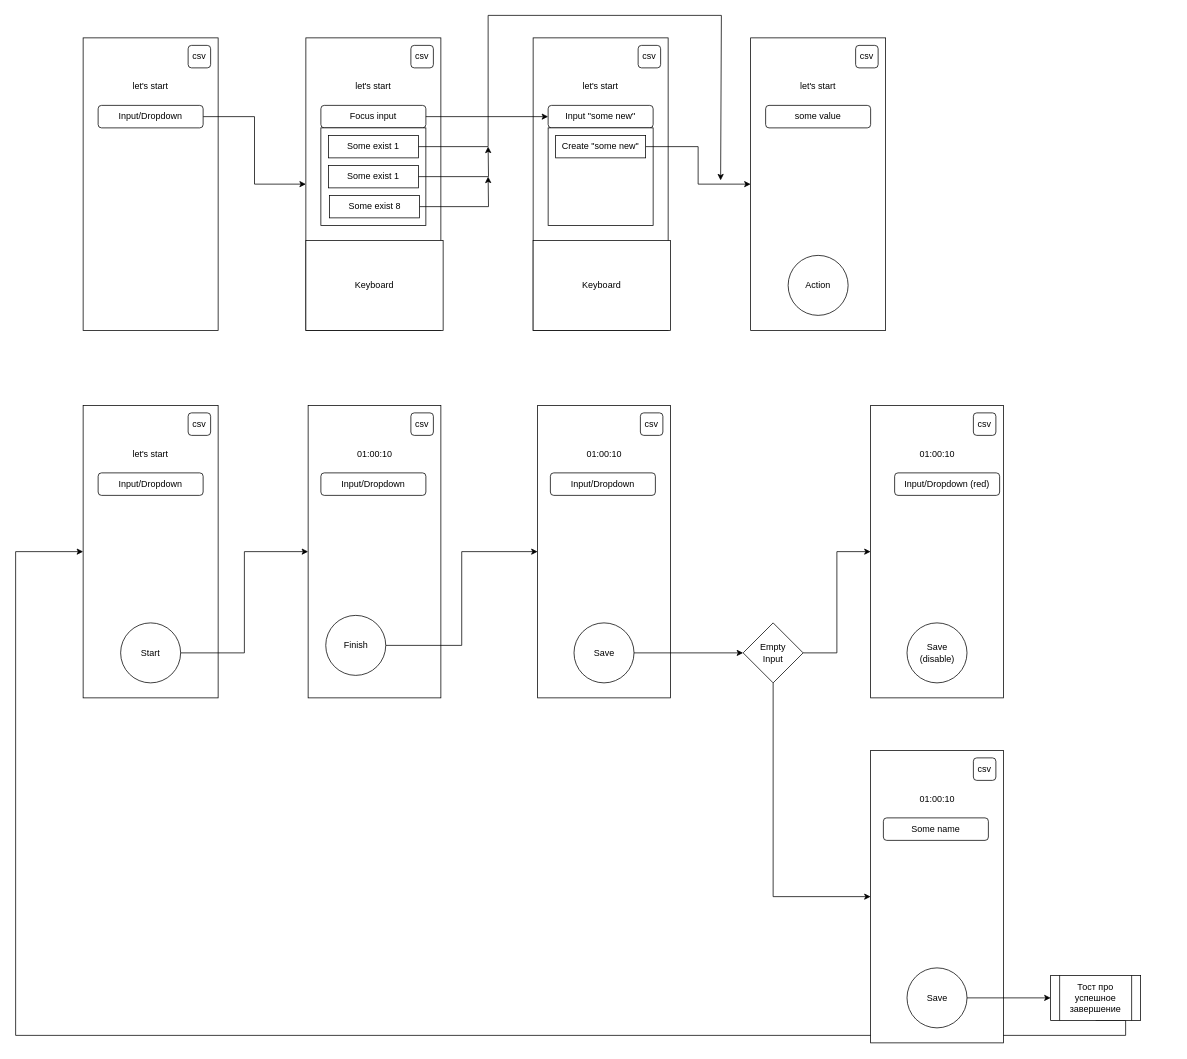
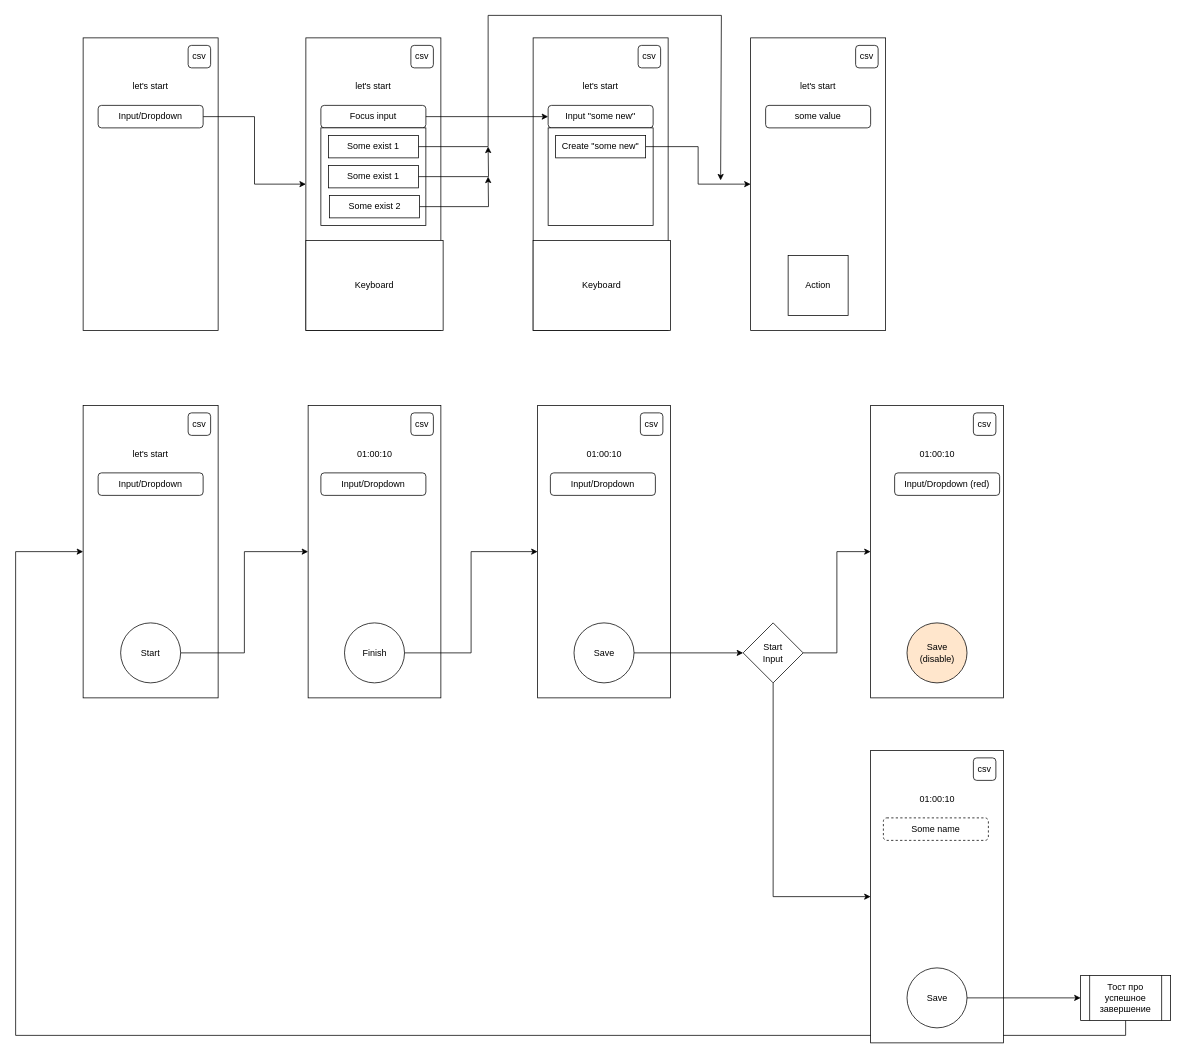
  <mxCell id="0" />
  <mxCell id="1" parent="0" />
  <mxCell id="2" value="" style="rounded=0;whiteSpace=wrap;html=1;" parent="1" vertex="1"><mxGeometry x="110" y="540" width="180" height="390" as="geometry" /></mxCell>
  <mxCell id="3" style="edgeStyle=orthogonalEdgeStyle;rounded=0;orthogonalLoop=1;jettySize=auto;html=1;exitX=1;exitY=0.5;exitDx=0;exitDy=0;entryX=0;entryY=0.5;entryDx=0;entryDy=0;" edge="1" parent="1" source="4" target="5"><mxGeometry relative="1" as="geometry" /></mxCell>
  <mxCell id="4" value="Start" style="ellipse;whiteSpace=wrap;html=1;aspect=fixed;" parent="1" vertex="1"><mxGeometry x="160" y="830" width="80" height="80" as="geometry" /></mxCell>
  <mxCell id="5" value="" style="rounded=0;whiteSpace=wrap;html=1;" parent="1" vertex="1"><mxGeometry x="410" y="540" width="177" height="390" as="geometry" /></mxCell>
  <mxCell id="6" value="01:00:10" style="text;html=1;align=center;verticalAlign=middle;whiteSpace=wrap;rounded=0;" parent="1" vertex="1"><mxGeometry x="468.5" y="590" width="60" height="30" as="geometry" /></mxCell>
  <mxCell id="7" value="let's start" style="text;html=1;align=center;verticalAlign=middle;whiteSpace=wrap;rounded=0;" parent="1" vertex="1"><mxGeometry x="170" y="590" width="60" height="30" as="geometry" /></mxCell>
  <mxCell id="8" value="csv" style="rounded=1;whiteSpace=wrap;html=1;" parent="1" vertex="1"><mxGeometry x="250" y="550" width="30" height="30" as="geometry" /></mxCell>
  <mxCell id="9" value="csv" style="rounded=1;whiteSpace=wrap;html=1;" parent="1" vertex="1"><mxGeometry x="547" y="550" width="30" height="30" as="geometry" /></mxCell>
  <mxCell id="10" style="edgeStyle=orthogonalEdgeStyle;rounded=0;orthogonalLoop=1;jettySize=auto;html=1;exitX=0.5;exitY=1;exitDx=0;exitDy=0;entryX=0;entryY=0.5;entryDx=0;entryDy=0;" edge="1" parent="1" source="11" target="2"><mxGeometry relative="1" as="geometry"><Array as="points"><mxPoint x="1500" y="1380" /><mxPoint x="20" y="1380" /><mxPoint x="20" y="735" /></Array></mxGeometry></mxCell>
- <mxCell id="11" value="Тост про успешное завершение" style="shape=process;whiteSpace=wrap;html=1;backgroundOutline=1;" parent="1" vertex="1"><mxGeometry x="1400" y="1300" width="120" height="60" as="geometry" /></mxCell>
+ <mxCell id="11" value="Тост про успешное завершение" style="shape=process;whiteSpace=wrap;html=1;backgroundOutline=1;" parent="1" vertex="1"><mxGeometry x="1440" y="1300" width="120" height="60" as="geometry" /></mxCell>
  <mxCell id="12" style="edgeStyle=orthogonalEdgeStyle;rounded=0;orthogonalLoop=1;jettySize=auto;html=1;exitX=1;exitY=0.5;exitDx=0;exitDy=0;entryX=0;entryY=0.5;entryDx=0;entryDy=0;" edge="1" parent="1" source="13" target="38"><mxGeometry relative="1" as="geometry" /></mxCell>
- <mxCell id="13" value="Finish" style="ellipse;whiteSpace=wrap;html=1;aspect=fixed;" vertex="1" parent="1"><mxGeometry x="433.5" y="820" width="80" height="80" as="geometry" /></mxCell>
+ <mxCell id="13" value="Finish" style="ellipse;whiteSpace=wrap;html=1;aspect=fixed;" vertex="1" parent="1"><mxGeometry x="458.5" y="830" width="80" height="80" as="geometry" /></mxCell>
  <mxCell id="14" value="Input/Dropdown" style="rounded=1;whiteSpace=wrap;html=1;" vertex="1" parent="1"><mxGeometry x="130" y="630" width="140" height="30" as="geometry" /></mxCell>
  <mxCell id="15" value="" style="rounded=0;whiteSpace=wrap;html=1;" vertex="1" parent="1"><mxGeometry x="407" y="50" width="180" height="390" as="geometry" /></mxCell>
  <mxCell id="16" value="Start" style="ellipse;whiteSpace=wrap;html=1;aspect=fixed;" vertex="1" parent="1"><mxGeometry x="457" y="340" width="80" height="80" as="geometry" /></mxCell>
  <mxCell id="17" value="let's start" style="text;html=1;align=center;verticalAlign=middle;whiteSpace=wrap;rounded=0;" vertex="1" parent="1"><mxGeometry x="467" y="100" width="60" height="30" as="geometry" /></mxCell>
  <mxCell id="18" value="csv" style="rounded=1;whiteSpace=wrap;html=1;" vertex="1" parent="1"><mxGeometry x="547" y="60" width="30" height="30" as="geometry" /></mxCell>
  <mxCell id="19" value="Focus input" style="rounded=1;whiteSpace=wrap;html=1;" vertex="1" parent="1"><mxGeometry x="427" y="140" width="140" height="30" as="geometry" /></mxCell>
  <mxCell id="20" value="" style="rounded=0;whiteSpace=wrap;html=1;" vertex="1" parent="1"><mxGeometry x="427" y="170" width="140" height="130" as="geometry" /></mxCell>
  <mxCell id="21" style="edgeStyle=orthogonalEdgeStyle;rounded=0;orthogonalLoop=1;jettySize=auto;html=1;exitX=1;exitY=0.5;exitDx=0;exitDy=0;" edge="1" parent="1" source="22"><mxGeometry relative="1" as="geometry"><mxPoint x="960" y="240" as="targetPoint" /><Array as="points"><mxPoint x="650" y="195" /><mxPoint x="650" y="20" /><mxPoint x="961" y="20" /><mxPoint x="961" y="240" /></Array></mxGeometry></mxCell>
  <mxCell id="22" value="Some exist 1" style="rounded=0;whiteSpace=wrap;html=1;" vertex="1" parent="1"><mxGeometry x="437" y="180" width="120" height="30" as="geometry" /></mxCell>
  <mxCell id="23" style="edgeStyle=orthogonalEdgeStyle;rounded=0;orthogonalLoop=1;jettySize=auto;html=1;exitX=1;exitY=0.5;exitDx=0;exitDy=0;" edge="1" parent="1" source="24"><mxGeometry relative="1" as="geometry"><mxPoint x="650" y="235" as="targetPoint" /></mxGeometry></mxCell>
- <mxCell id="24" value="Some exist 8" style="rounded=0;whiteSpace=wrap;html=1;" vertex="1" parent="1"><mxGeometry x="438.5" y="260" width="120" height="30" as="geometry" /></mxCell>
+ <mxCell id="24" value="Some exist 2" style="rounded=0;whiteSpace=wrap;html=1;" vertex="1" parent="1"><mxGeometry x="438.5" y="260" width="120" height="30" as="geometry" /></mxCell>
  <mxCell id="25" style="edgeStyle=orthogonalEdgeStyle;rounded=0;orthogonalLoop=1;jettySize=auto;html=1;exitX=1;exitY=0.5;exitDx=0;exitDy=0;" edge="1" parent="1" source="26"><mxGeometry relative="1" as="geometry"><mxPoint x="650" y="195" as="targetPoint" /></mxGeometry></mxCell>
  <mxCell id="26" value="Some exist 1" style="rounded=0;whiteSpace=wrap;html=1;" vertex="1" parent="1"><mxGeometry x="437" y="220" width="120" height="30" as="geometry" /></mxCell>
  <mxCell id="27" value="Keyboard" style="rounded=0;whiteSpace=wrap;html=1;" vertex="1" parent="1"><mxGeometry x="407" y="320" width="183" height="120" as="geometry" /></mxCell>
  <mxCell id="28" value="" style="rounded=0;whiteSpace=wrap;html=1;" vertex="1" parent="1"><mxGeometry x="710" y="50" width="180" height="390" as="geometry" /></mxCell>
  <mxCell id="29" value="Start" style="ellipse;whiteSpace=wrap;html=1;aspect=fixed;" vertex="1" parent="1"><mxGeometry x="760" y="340" width="80" height="80" as="geometry" /></mxCell>
  <mxCell id="30" value="let's start" style="text;html=1;align=center;verticalAlign=middle;whiteSpace=wrap;rounded=0;" vertex="1" parent="1"><mxGeometry x="770" y="100" width="60" height="30" as="geometry" /></mxCell>
  <mxCell id="31" value="csv" style="rounded=1;whiteSpace=wrap;html=1;" vertex="1" parent="1"><mxGeometry x="850" y="60" width="30" height="30" as="geometry" /></mxCell>
  <mxCell id="32" value="Input &quot;some new&quot;" style="rounded=1;whiteSpace=wrap;html=1;" vertex="1" parent="1"><mxGeometry x="730" y="140" width="140" height="30" as="geometry" /></mxCell>
  <mxCell id="33" value="" style="rounded=0;whiteSpace=wrap;html=1;" vertex="1" parent="1"><mxGeometry x="730" y="170" width="140" height="130" as="geometry" /></mxCell>
  <mxCell id="34" style="edgeStyle=orthogonalEdgeStyle;rounded=0;orthogonalLoop=1;jettySize=auto;html=1;exitX=1;exitY=0.5;exitDx=0;exitDy=0;entryX=0;entryY=0.5;entryDx=0;entryDy=0;" edge="1" parent="1" source="35" target="64"><mxGeometry relative="1" as="geometry" /></mxCell>
  <mxCell id="35" value="Create &quot;some new&quot;" style="rounded=0;whiteSpace=wrap;html=1;" vertex="1" parent="1"><mxGeometry x="740" y="180" width="120" height="30" as="geometry" /></mxCell>
  <mxCell id="36" value="Keyboard" style="rounded=0;whiteSpace=wrap;html=1;" vertex="1" parent="1"><mxGeometry x="710" y="320" width="183" height="120" as="geometry" /></mxCell>
  <mxCell id="37" value="Input/Dropdown" style="rounded=1;whiteSpace=wrap;html=1;" vertex="1" parent="1"><mxGeometry x="427" y="630" width="140" height="30" as="geometry" /></mxCell>
  <mxCell id="38" value="" style="rounded=0;whiteSpace=wrap;html=1;" vertex="1" parent="1"><mxGeometry x="716" y="540" width="177" height="390" as="geometry" /></mxCell>
  <mxCell id="39" value="01:00:10" style="text;html=1;align=center;verticalAlign=middle;whiteSpace=wrap;rounded=0;" vertex="1" parent="1"><mxGeometry x="774.5" y="590" width="60" height="30" as="geometry" /></mxCell>
  <mxCell id="40" value="csv" style="rounded=1;whiteSpace=wrap;html=1;" vertex="1" parent="1"><mxGeometry x="853" y="550" width="30" height="30" as="geometry" /></mxCell>
  <mxCell id="41" style="edgeStyle=orthogonalEdgeStyle;rounded=0;orthogonalLoop=1;jettySize=auto;html=1;exitX=1;exitY=0.5;exitDx=0;exitDy=0;entryX=0;entryY=0.5;entryDx=0;entryDy=0;" edge="1" parent="1" source="42" target="46"><mxGeometry relative="1" as="geometry" /></mxCell>
  <mxCell id="42" value="Save" style="ellipse;whiteSpace=wrap;html=1;aspect=fixed;" vertex="1" parent="1"><mxGeometry x="764.5" y="830" width="80" height="80" as="geometry" /></mxCell>
  <mxCell id="43" value="Input/Dropdown" style="rounded=1;whiteSpace=wrap;html=1;" vertex="1" parent="1"><mxGeometry x="733" y="630" width="140" height="30" as="geometry" /></mxCell>
  <mxCell id="44" style="edgeStyle=orthogonalEdgeStyle;rounded=0;orthogonalLoop=1;jettySize=auto;html=1;exitX=1;exitY=0.5;exitDx=0;exitDy=0;entryX=0;entryY=0.5;entryDx=0;entryDy=0;" edge="1" parent="1" source="46" target="47"><mxGeometry relative="1" as="geometry" /></mxCell>
  <mxCell id="45" style="edgeStyle=orthogonalEdgeStyle;rounded=0;orthogonalLoop=1;jettySize=auto;html=1;exitX=0.5;exitY=1;exitDx=0;exitDy=0;entryX=0;entryY=0.5;entryDx=0;entryDy=0;" edge="1" parent="1" source="46" target="52"><mxGeometry relative="1" as="geometry" /></mxCell>
- <mxCell id="46" value="Empty&lt;div&gt;Input&lt;/div&gt;" style="rhombus;whiteSpace=wrap;html=1;" vertex="1" parent="1"><mxGeometry x="990" y="830" width="80" height="80" as="geometry" /></mxCell>
+ <mxCell id="46" value="Start&lt;div&gt;Input&lt;/div&gt;" style="rhombus;whiteSpace=wrap;html=1;" vertex="1" parent="1"><mxGeometry x="990" y="830" width="80" height="80" as="geometry" /></mxCell>
  <mxCell id="47" value="" style="rounded=0;whiteSpace=wrap;html=1;" vertex="1" parent="1"><mxGeometry x="1160" y="540" width="177" height="390" as="geometry" /></mxCell>
  <mxCell id="48" value="01:00:10" style="text;html=1;align=center;verticalAlign=middle;whiteSpace=wrap;rounded=0;" vertex="1" parent="1"><mxGeometry x="1218.5" y="590" width="60" height="30" as="geometry" /></mxCell>
  <mxCell id="49" value="csv" style="rounded=1;whiteSpace=wrap;html=1;" vertex="1" parent="1"><mxGeometry x="1297" y="550" width="30" height="30" as="geometry" /></mxCell>
- <mxCell id="50" value="&lt;span&gt;Save&lt;/span&gt;&lt;div&gt;(disable)&lt;/div&gt;" style="ellipse;whiteSpace=wrap;html=1;aspect=fixed;" vertex="1" parent="1"><mxGeometry x="1208.5" y="830" width="80" height="80" as="geometry" /></mxCell>
+ <mxCell id="50" value="&lt;span&gt;Save&lt;/span&gt;&lt;div&gt;(disable)&lt;/div&gt;" style="ellipse;whiteSpace=wrap;html=1;aspect=fixed;fillColor=#ffe6cc;" vertex="1" parent="1"><mxGeometry x="1208.5" y="830" width="80" height="80" as="geometry" /></mxCell>
  <mxCell id="51" value="Input/Dropdown (red)" style="rounded=1;whiteSpace=wrap;html=1;" vertex="1" parent="1"><mxGeometry x="1192" y="630" width="140" height="30" as="geometry" /></mxCell>
  <mxCell id="52" value="" style="rounded=0;whiteSpace=wrap;html=1;" vertex="1" parent="1"><mxGeometry x="1160" y="1000" width="177" height="390" as="geometry" /></mxCell>
  <mxCell id="53" value="01:00:10" style="text;html=1;align=center;verticalAlign=middle;whiteSpace=wrap;rounded=0;" vertex="1" parent="1"><mxGeometry x="1218.5" y="1050" width="60" height="30" as="geometry" /></mxCell>
  <mxCell id="54" value="csv" style="rounded=1;whiteSpace=wrap;html=1;" vertex="1" parent="1"><mxGeometry x="1297" y="1010" width="30" height="30" as="geometry" /></mxCell>
  <mxCell id="55" style="edgeStyle=orthogonalEdgeStyle;rounded=0;orthogonalLoop=1;jettySize=auto;html=1;exitX=1;exitY=0.5;exitDx=0;exitDy=0;entryX=0;entryY=0.5;entryDx=0;entryDy=0;" edge="1" parent="1" source="56" target="11"><mxGeometry relative="1" as="geometry" /></mxCell>
  <mxCell id="56" value="&lt;span&gt;Save&lt;/span&gt;" style="ellipse;whiteSpace=wrap;html=1;aspect=fixed;" vertex="1" parent="1"><mxGeometry x="1208.5" y="1290" width="80" height="80" as="geometry" /></mxCell>
- <mxCell id="57" value="Some name" style="rounded=1;whiteSpace=wrap;html=1;" vertex="1" parent="1"><mxGeometry x="1177" y="1090" width="140" height="30" as="geometry" /></mxCell>
+ <mxCell id="57" value="Some name" style="rounded=1;whiteSpace=wrap;html=1;dashed=1;" vertex="1" parent="1"><mxGeometry x="1177" y="1090" width="140" height="30" as="geometry" /></mxCell>
  <mxCell id="58" value="" style="rounded=0;whiteSpace=wrap;html=1;" vertex="1" parent="1"><mxGeometry x="110" y="50" width="180" height="390" as="geometry" /></mxCell>
  <mxCell id="59" value="let's start" style="text;html=1;align=center;verticalAlign=middle;whiteSpace=wrap;rounded=0;" vertex="1" parent="1"><mxGeometry x="170" y="100" width="60" height="30" as="geometry" /></mxCell>
  <mxCell id="60" value="csv" style="rounded=1;whiteSpace=wrap;html=1;" vertex="1" parent="1"><mxGeometry x="250" y="60" width="30" height="30" as="geometry" /></mxCell>
  <mxCell id="61" style="edgeStyle=orthogonalEdgeStyle;rounded=0;orthogonalLoop=1;jettySize=auto;html=1;exitX=1;exitY=0.5;exitDx=0;exitDy=0;entryX=0;entryY=0.5;entryDx=0;entryDy=0;" edge="1" parent="1" source="62" target="15"><mxGeometry relative="1" as="geometry" /></mxCell>
  <mxCell id="62" value="Input/Dropdown" style="rounded=1;whiteSpace=wrap;html=1;" vertex="1" parent="1"><mxGeometry x="130" y="140" width="140" height="30" as="geometry" /></mxCell>
  <mxCell id="63" style="edgeStyle=orthogonalEdgeStyle;rounded=0;orthogonalLoop=1;jettySize=auto;html=1;exitX=1;exitY=0.5;exitDx=0;exitDy=0;entryX=0;entryY=0.5;entryDx=0;entryDy=0;" edge="1" parent="1" source="19" target="32"><mxGeometry relative="1" as="geometry" /></mxCell>
  <mxCell id="64" value="" style="rounded=0;whiteSpace=wrap;html=1;" vertex="1" parent="1"><mxGeometry x="1000" y="50" width="180" height="390" as="geometry" /></mxCell>
- <mxCell id="65" value="Action" style="ellipse;whiteSpace=wrap;html=1;aspect=fixed;" vertex="1" parent="1"><mxGeometry x="1050" y="340" width="80" height="80" as="geometry" /></mxCell>
+ <mxCell id="65" value="Action" style="whiteSpace=wrap;html=1;aspect=fixed;rounded=0;" vertex="1" parent="1"><mxGeometry x="1050" y="340" width="80" height="80" as="geometry" /></mxCell>
  <mxCell id="66" value="let's start" style="text;html=1;align=center;verticalAlign=middle;whiteSpace=wrap;rounded=0;" vertex="1" parent="1"><mxGeometry x="1060" y="100" width="60" height="30" as="geometry" /></mxCell>
  <mxCell id="67" value="csv" style="rounded=1;whiteSpace=wrap;html=1;" vertex="1" parent="1"><mxGeometry x="1140" y="60" width="30" height="30" as="geometry" /></mxCell>
  <mxCell id="68" value="some value" style="rounded=1;whiteSpace=wrap;html=1;" vertex="1" parent="1"><mxGeometry x="1020" y="140" width="140" height="30" as="geometry" /></mxCell>
